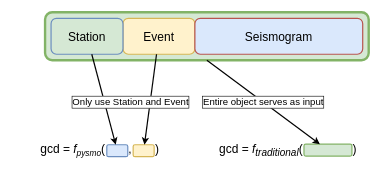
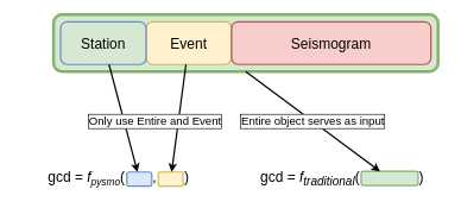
  <mxCell id="0" />
  <mxCell id="1" parent="0" />
  <mxCell id="2" value="" style="group" parent="1" vertex="1" connectable="0"><mxGeometry x="334" y="230" width="290" height="40" as="geometry" /></mxCell>
  <mxCell id="3" value="&lt;span style=&quot;font-weight: 400; font-size: 20px;&quot;&gt;&lt;font style=&quot;font-size: 20px;&quot;&gt;gcd = &lt;i&gt;f&lt;sub&gt;traditional&lt;/sub&gt;&lt;/i&gt;(&amp;nbsp; &amp;nbsp; &amp;nbsp; &amp;nbsp; &amp;nbsp; &amp;nbsp; &amp;nbsp; &amp;nbsp;)&lt;/font&gt;&lt;/span&gt;" style="text;strokeColor=none;fillColor=none;html=1;fontSize=20;fontStyle=1;verticalAlign=middle;align=center;rounded=1;shadow=0;glass=0;sketch=0;fontColor=#000000;labelPosition=center;verticalLabelPosition=middle;" parent="2" vertex="1"><mxGeometry width="290" height="40" as="geometry" /></mxCell>
  <mxCell id="4" value="" style="rounded=1;whiteSpace=wrap;html=1;shadow=0;glass=0;sketch=0;fontSize=20;strokeWidth=2;fillColor=#d5e8d4;strokeColor=#82b366;" parent="2" vertex="1"><mxGeometry x="172" y="10" width="80" height="20" as="geometry" /></mxCell>
  <mxCell id="5" value="" style="group" parent="1" vertex="1" connectable="0"><mxGeometry x="20" y="230" width="290" height="40" as="geometry" /></mxCell>
  <mxCell id="6" value="&lt;span style=&quot;font-weight: 400;&quot;&gt;&lt;font style=&quot;&quot;&gt;gcd = &lt;i style=&quot;&quot;&gt;f&lt;span style=&quot;font-size: 16.667px;&quot;&gt;&lt;sub&gt;pysmo&lt;/sub&gt;&lt;/span&gt;&lt;/i&gt;(&amp;nbsp; &amp;nbsp; &amp;nbsp; &amp;nbsp;,&amp;nbsp; &amp;nbsp; &amp;nbsp; &amp;nbsp;)&lt;/font&gt;&lt;/span&gt;" style="text;strokeColor=none;fillColor=none;html=1;fontSize=20;fontStyle=1;verticalAlign=middle;align=center;rounded=1;shadow=0;glass=0;sketch=0;fontColor=#000000;" parent="5" vertex="1"><mxGeometry width="290" height="40" as="geometry" /></mxCell>
  <mxCell id="7" value="" style="rounded=1;whiteSpace=wrap;html=1;shadow=0;glass=0;sketch=0;fontSize=20;strokeWidth=2;fillColor=#dae8fc;strokeColor=#6c8ebf;" parent="5" vertex="1"><mxGeometry x="157" y="11" width="35" height="20" as="geometry" /></mxCell>
  <mxCell id="8" value="" style="rounded=1;whiteSpace=wrap;html=1;shadow=0;glass=0;sketch=0;fontSize=20;strokeWidth=2;fillColor=#fff2cc;strokeColor=#d6b656;" parent="5" vertex="1"><mxGeometry x="201" y="11" width="35" height="20" as="geometry" /></mxCell>
  <mxCell id="9" value="" style="group" parent="1" vertex="1" connectable="0"><mxGeometry x="74" y="20" width="540" height="124" as="geometry" /></mxCell>
  <mxCell id="10" value="" style="group" parent="9" vertex="1" connectable="0"><mxGeometry width="540" height="80" as="geometry" /></mxCell>
  <mxCell id="11" value="" style="rounded=1;whiteSpace=wrap;html=1;shadow=0;glass=0;sketch=0;fontSize=20;strokeWidth=4;fillColor=#d5e8d4;strokeColor=#82b366;" parent="10" vertex="1"><mxGeometry width="540" height="80" as="geometry" /></mxCell>
  <mxCell id="12" value="Event" style="rounded=1;whiteSpace=wrap;html=1;fillColor=#fff2cc;strokeColor=#d6b656;fontSize=20;sketch=0;strokeWidth=2;" parent="10" vertex="1"><mxGeometry x="130" y="10" width="120" height="60" as="geometry" /></mxCell>
- <mxCell id="13" value="Seismogram" style="rounded=1;whiteSpace=wrap;html=1;fillColor=#dae8fc;strokeColor=#b85450;fontSize=20;sketch=0;glass=0;strokeWidth=2;" parent="10" vertex="1"><mxGeometry x="250" y="10" width="280" height="60" as="geometry" /></mxCell>
+ <mxCell id="13" value="Seismogram" style="rounded=1;whiteSpace=wrap;html=1;fillColor=#f8cecc;strokeColor=#b85450;fontSize=20;sketch=0;glass=0;strokeWidth=2;" parent="10" vertex="1"><mxGeometry x="250" y="10" width="280" height="60" as="geometry" /></mxCell>
  <mxCell id="14" value="Station" style="rounded=1;whiteSpace=wrap;html=1;fillColor=#d5e8d4;strokeColor=#6c8ebf;fontSize=20;sketch=0;strokeWidth=2;" parent="10" vertex="1"><mxGeometry x="10" y="10" width="120" height="60" as="geometry" /></mxCell>
  <mxCell id="15" value="" style="endArrow=classic;html=1;rounded=0;fontSize=18;fontColor=#000000;strokeColor=#000000;strokeWidth=2;exitX=0.5;exitY=1;exitDx=0;exitDy=0;" parent="1" source="11" target="4" edge="1"><mxGeometry relative="1" as="geometry"><mxPoint x="540" y="440" as="sourcePoint" /><mxPoint x="440" y="440" as="targetPoint" /></mxGeometry></mxCell>
  <mxCell id="16" value="Entire object serves as input" style="edgeLabel;resizable=0;html=1;align=center;verticalAlign=middle;rounded=1;shadow=0;glass=0;labelBackgroundColor=default;labelBorderColor=default;sketch=0;fontSize=16;fontColor=#000000;strokeWidth=3;fillColor=none;gradientColor=none;spacingTop=0;spacingLeft=0;" parent="15" connectable="0" vertex="1"><mxGeometry relative="1" as="geometry" /></mxCell>
  <mxCell id="17" value="" style="endArrow=classic;html=1;rounded=0;fontSize=18;fontColor=#000000;strokeColor=#000000;strokeWidth=2;" parent="1" source="12" target="8" edge="1"><mxGeometry width="50" height="50" relative="1" as="geometry"><mxPoint x="470" y="460" as="sourcePoint" /><mxPoint x="520" y="410" as="targetPoint" /></mxGeometry></mxCell>
  <mxCell id="18" value="" style="endArrow=classic;html=1;rounded=0;fontSize=18;fontColor=#000000;strokeColor=#000000;strokeWidth=2;" parent="1" source="14" target="7" edge="1"><mxGeometry width="50" height="50" relative="1" as="geometry"><mxPoint x="460" y="460" as="sourcePoint" /><mxPoint x="510" y="410" as="targetPoint" /></mxGeometry></mxCell>
- <mxCell id="19" value="Only use Station and Event" style="text;strokeColor=none;fillColor=none;align=center;verticalAlign=middle;whiteSpace=wrap;rounded=0;shadow=0;glass=0;labelBackgroundColor=default;labelBorderColor=default;sketch=0;fontSize=16;fontColor=#000000;spacing=2;html=1;" parent="1" vertex="1"><mxGeometry x="97" y="155" width="240" height="30" as="geometry" /></mxCell>
+ <mxCell id="19" value="Only use Entire and Event" style="text;strokeColor=none;fillColor=none;align=center;verticalAlign=middle;whiteSpace=wrap;rounded=0;shadow=0;glass=0;labelBackgroundColor=default;labelBorderColor=default;sketch=0;fontSize=16;fontColor=#000000;spacing=2;html=1;" parent="1" vertex="1"><mxGeometry x="97" y="155" width="240" height="30" as="geometry" /></mxCell>
